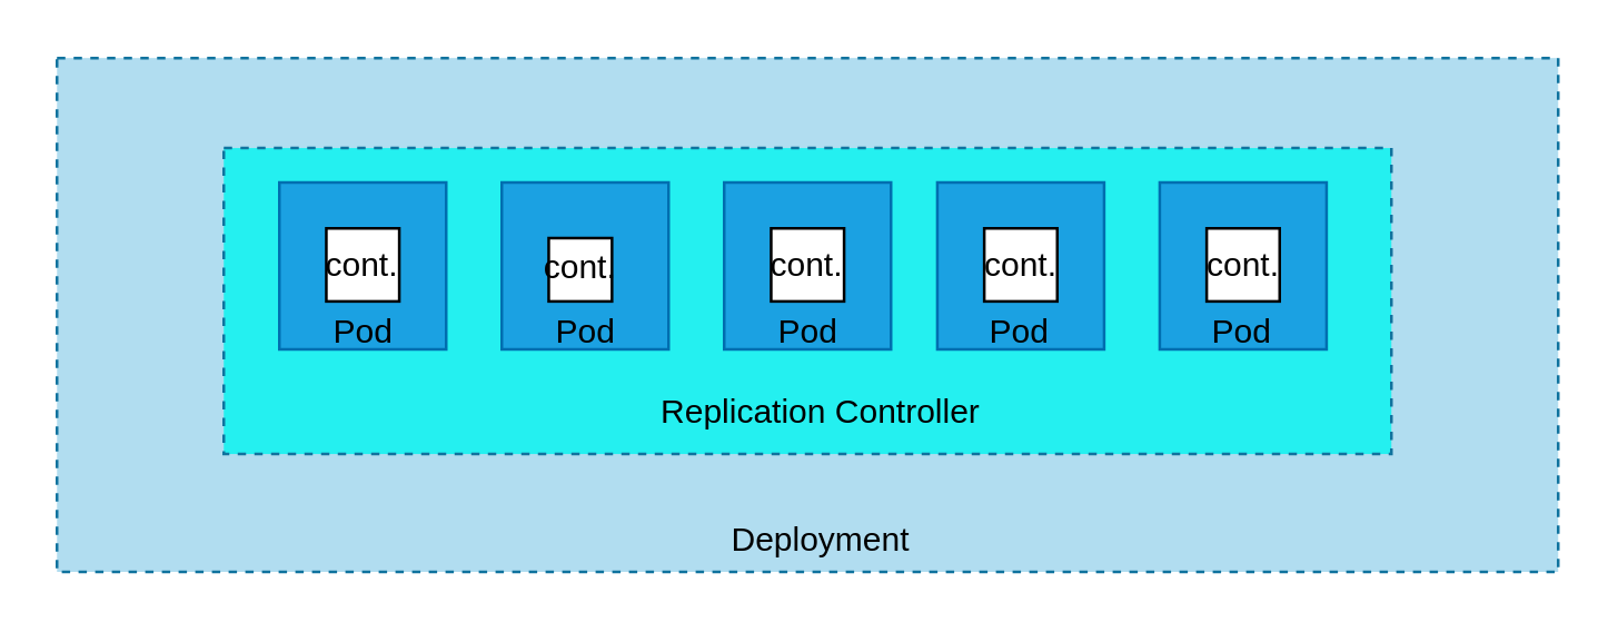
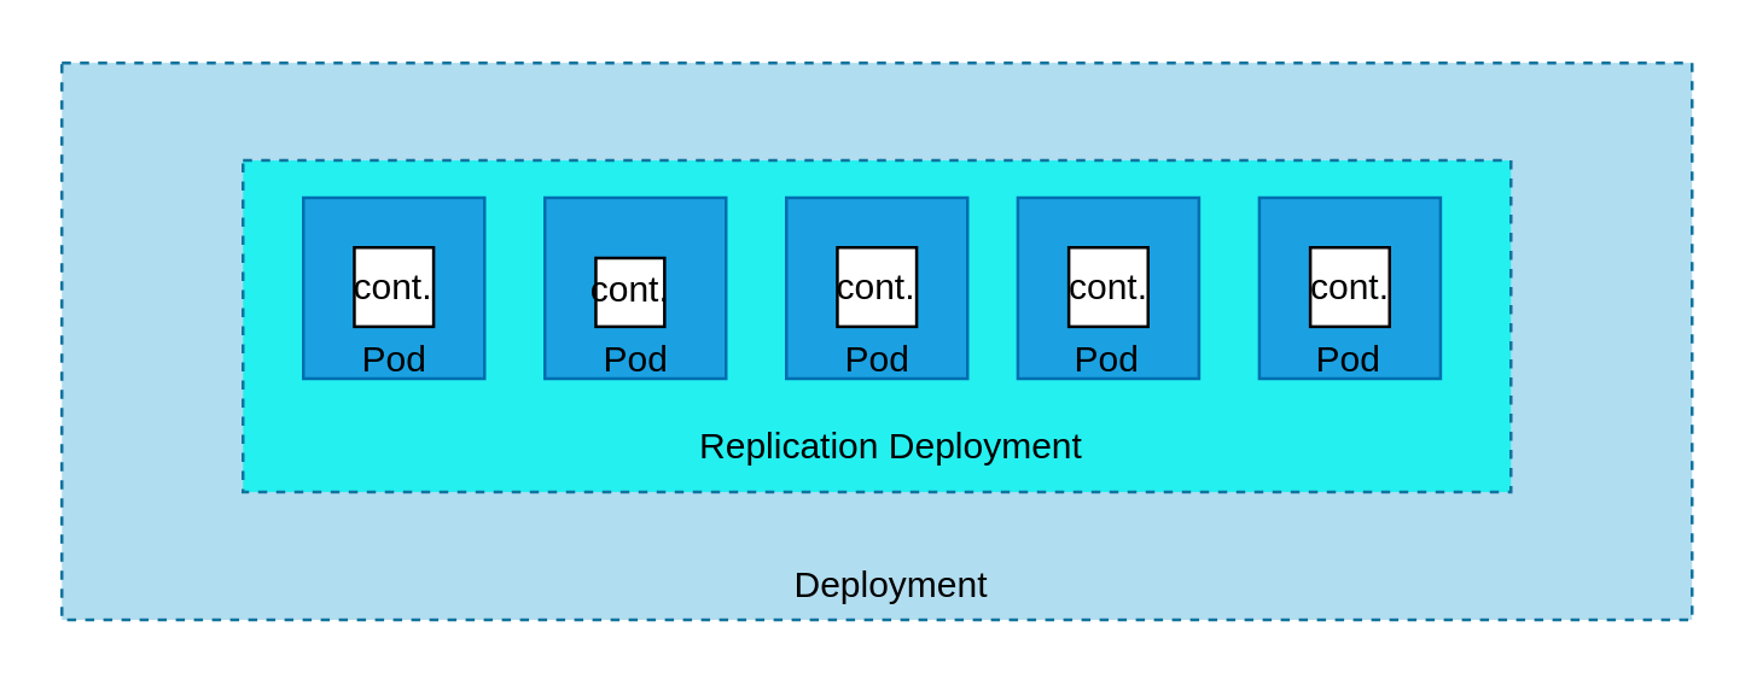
  <mxCell id="0" />
  <mxCell id="1" parent="0" />
  <mxCell id="2" value="" style="rounded=0;whiteSpace=wrap;html=1;dashed=1;fillColor=#b1ddf0;strokeColor=#10739e;" vertex="1" parent="1"><mxGeometry x="20" y="20.26" width="540" height="184.74" as="geometry" /></mxCell>
  <mxCell id="3" value="" style="rounded=0;whiteSpace=wrap;html=1;dashed=1;fillColor=#24F0F0;strokeColor=#10739e;" parent="1" vertex="1"><mxGeometry x="80" y="52.63" width="420" height="110" as="geometry" /></mxCell>
  <mxCell id="4" value="" style="group" parent="1" vertex="1" connectable="0"><mxGeometry x="100" y="65" width="60" height="65.25" as="geometry" /></mxCell>
  <mxCell id="5" value="" style="whiteSpace=wrap;html=1;aspect=fixed;fillColor=#1ba1e2;fontColor=#ffffff;strokeColor=#006EAF;" parent="4" vertex="1"><mxGeometry width="60" height="60" as="geometry" /></mxCell>
  <mxCell id="6" value="cont." style="whiteSpace=wrap;html=1;aspect=fixed;" parent="4" vertex="1"><mxGeometry x="16.875" y="16.5" width="26.25" height="26.25" as="geometry" /></mxCell>
  <mxCell id="7" value="Pod" style="text;html=1;strokeColor=none;fillColor=none;align=center;verticalAlign=middle;whiteSpace=wrap;rounded=0;" parent="4" vertex="1"><mxGeometry x="7.5" y="42.75" width="45" height="22.5" as="geometry" /></mxCell>
  <mxCell id="8" value="" style="group" parent="1" vertex="1" connectable="0"><mxGeometry x="120" y="65" width="300" height="65.25" as="geometry" /></mxCell>
  <mxCell id="9" value="" style="whiteSpace=wrap;html=1;aspect=fixed;fillColor=#1ba1e2;fontColor=#ffffff;strokeColor=#006EAF;" parent="8" vertex="1"><mxGeometry x="60" width="60" height="60" as="geometry" /></mxCell>
  <mxCell id="10" value="cont." style="whiteSpace=wrap;html=1;aspect=fixed;" parent="8" vertex="1"><mxGeometry x="76.88" y="20" width="22.75" height="22.75" as="geometry" /></mxCell>
  <mxCell id="11" value="Pod" style="text;html=1;strokeColor=none;fillColor=none;align=center;verticalAlign=middle;whiteSpace=wrap;rounded=0;" parent="8" vertex="1"><mxGeometry x="67.5" y="42.75" width="45" height="22.5" as="geometry" /></mxCell>
  <mxCell id="12" value="" style="whiteSpace=wrap;html=1;aspect=fixed;fillColor=#1ba1e2;fontColor=#ffffff;strokeColor=#006EAF;" vertex="1" parent="8"><mxGeometry x="140.0" width="60" height="60" as="geometry" /></mxCell>
  <mxCell id="13" value="cont." style="whiteSpace=wrap;html=1;aspect=fixed;" vertex="1" parent="8"><mxGeometry x="156.875" y="16.5" width="26.25" height="26.25" as="geometry" /></mxCell>
  <mxCell id="14" value="Pod" style="text;html=1;strokeColor=none;fillColor=none;align=center;verticalAlign=middle;whiteSpace=wrap;rounded=0;" vertex="1" parent="8"><mxGeometry x="147.5" y="42.75" width="45" height="22.5" as="geometry" /></mxCell>
  <mxCell id="15" value="" style="group" parent="1" vertex="1" connectable="0"><mxGeometry x="336.67" y="65" width="60" height="65.25" as="geometry" /></mxCell>
  <mxCell id="16" value="" style="whiteSpace=wrap;html=1;aspect=fixed;fillColor=#1ba1e2;fontColor=#ffffff;strokeColor=#006EAF;" parent="15" vertex="1"><mxGeometry width="60" height="60" as="geometry" /></mxCell>
  <mxCell id="17" value="cont." style="whiteSpace=wrap;html=1;aspect=fixed;" parent="15" vertex="1"><mxGeometry x="16.875" y="16.5" width="26.25" height="26.25" as="geometry" /></mxCell>
  <mxCell id="18" value="Pod" style="text;html=1;strokeColor=none;fillColor=none;align=center;verticalAlign=middle;whiteSpace=wrap;rounded=0;" parent="15" vertex="1"><mxGeometry x="7.5" y="42.75" width="45" height="22.5" as="geometry" /></mxCell>
  <mxCell id="19" value="" style="group" parent="1" vertex="1" connectable="0"><mxGeometry x="416.67" y="65" width="60" height="65.25" as="geometry" /></mxCell>
  <mxCell id="20" value="" style="whiteSpace=wrap;html=1;aspect=fixed;fillColor=#1ba1e2;fontColor=#ffffff;strokeColor=#006EAF;" parent="19" vertex="1"><mxGeometry width="60" height="60" as="geometry" /></mxCell>
  <mxCell id="21" value="cont." style="whiteSpace=wrap;html=1;aspect=fixed;" parent="19" vertex="1"><mxGeometry x="16.875" y="16.5" width="26.25" height="26.25" as="geometry" /></mxCell>
  <mxCell id="22" value="Pod" style="text;html=1;strokeColor=none;fillColor=none;align=center;verticalAlign=middle;whiteSpace=wrap;rounded=0;" parent="19" vertex="1"><mxGeometry x="7.5" y="42.75" width="45" height="22.5" as="geometry" /></mxCell>
- <mxCell id="23" value="Replication Controller" style="text;html=1;strokeColor=none;fillColor=none;align=center;verticalAlign=middle;whiteSpace=wrap;rounded=0;dashed=1;" parent="1" vertex="1"><mxGeometry x="225" y="132.63" width="140" height="30" as="geometry" /></mxCell>
+ <mxCell id="23" value="Replication Deployment" style="text;html=1;strokeColor=none;fillColor=none;align=center;verticalAlign=middle;whiteSpace=wrap;rounded=0;dashed=1;" parent="1" vertex="1"><mxGeometry x="225" y="132.63" width="140" height="30" as="geometry" /></mxCell>
  <mxCell id="24" value="Deployment" style="text;html=1;strokeColor=none;fillColor=none;align=center;verticalAlign=middle;whiteSpace=wrap;rounded=0;dashed=1;" vertex="1" parent="1"><mxGeometry x="225" y="182.63" width="140" height="22.37" as="geometry" /></mxCell>
